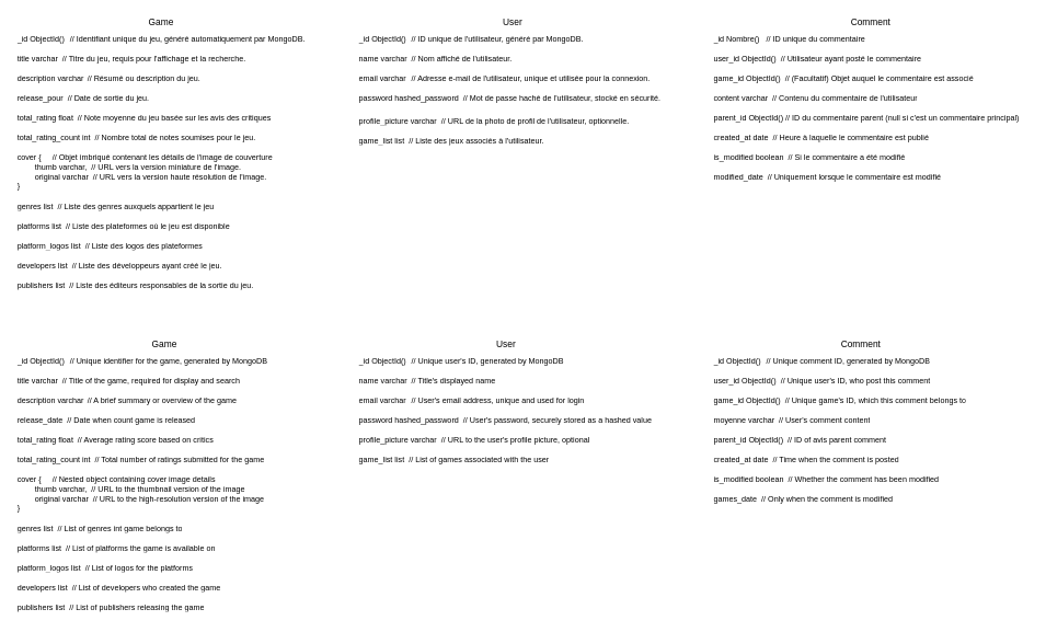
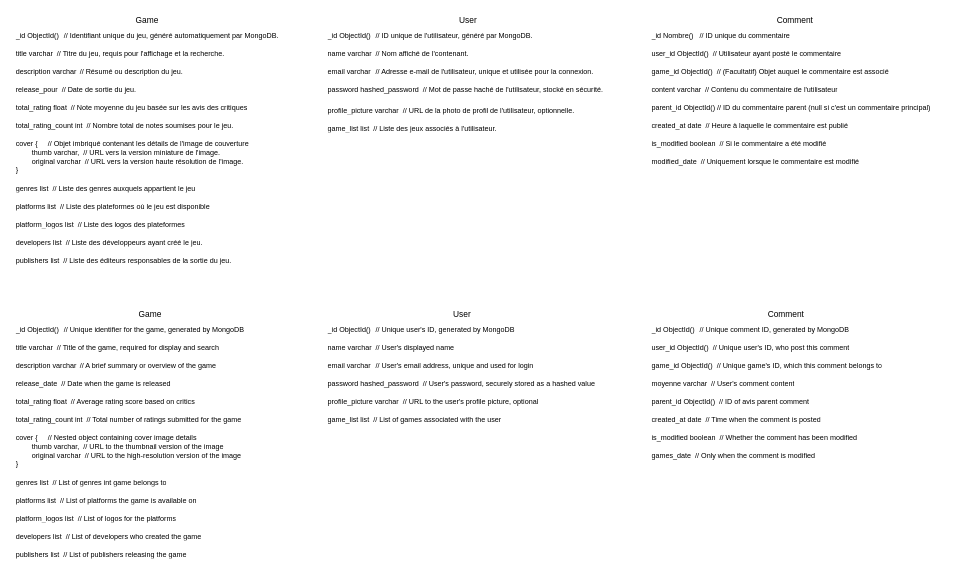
  <mxCell id="0" />
  <mxCell id="1" parent="0" />
  <mxCell id="2" value="User" style="swimlane;fontStyle=0;childLayout=stackLayout;horizontal=1;startSize=26;horizontalStack=0;resizeParent=1;resizeParentMax=0;resizeLast=0;collapsible=1;marginBottom=0;align=center;fontSize=14;strokeColor=#FFFFFF;" vertex="1" parent="1"><mxGeometry x="540" y="20" width="480" height="210" as="geometry" /></mxCell>
  <mxCell id="3" value="_id ObjectId()&lt;span style=&quot;white-space: pre;&quot;&gt;&#09;&lt;/span&gt;// ID unique de l'utilisateur, généré par MongoDB." style="text;strokeColor=none;fillColor=none;spacingLeft=4;spacingRight=4;overflow=hidden;rotatable=0;points=[[0,0.5],[1,0.5]];portConstraint=eastwest;fontSize=12;whiteSpace=wrap;html=1;" vertex="1" parent="2"><mxGeometry y="26" width="480" height="30" as="geometry" /></mxCell>
- <mxCell id="4" value="name varchar&lt;span style=&quot;white-space: pre;&quot;&gt;&#09;&lt;/span&gt;// Nom affiché de l'utilisateur." style="text;strokeColor=none;fillColor=none;spacingLeft=4;spacingRight=4;overflow=hidden;rotatable=0;points=[[0,0.5],[1,0.5]];portConstraint=eastwest;fontSize=12;whiteSpace=wrap;html=1;" vertex="1" parent="2"><mxGeometry y="56" width="480" height="30" as="geometry" /></mxCell>
+ <mxCell id="4" value="name varchar&lt;span style=&quot;white-space: pre;&quot;&gt;&#09;&lt;/span&gt;// Nom affiché de l'contenant." style="text;strokeColor=none;fillColor=none;spacingLeft=4;spacingRight=4;overflow=hidden;rotatable=0;points=[[0,0.5],[1,0.5]];portConstraint=eastwest;fontSize=12;whiteSpace=wrap;html=1;" vertex="1" parent="2"><mxGeometry y="56" width="480" height="30" as="geometry" /></mxCell>
  <mxCell id="5" value="email varchar&lt;span style=&quot;white-space: pre;&quot;&gt;&#09;&lt;/span&gt;// Adresse e-mail de l'utilisateur, unique et utilisée pour la connexion." style="text;strokeColor=none;fillColor=none;spacingLeft=4;spacingRight=4;overflow=hidden;rotatable=0;points=[[0,0.5],[1,0.5]];portConstraint=eastwest;fontSize=12;whiteSpace=wrap;html=1;" vertex="1" parent="2"><mxGeometry y="86" width="480" height="30" as="geometry" /></mxCell>
  <mxCell id="6" value="password hashed_password&amp;nbsp; // Mot de passe haché de l'utilisateur, stocké en sécurité." style="text;strokeColor=none;fillColor=none;spacingLeft=4;spacingRight=4;overflow=hidden;rotatable=0;points=[[0,0.5],[1,0.5]];portConstraint=eastwest;fontSize=12;whiteSpace=wrap;html=1;" vertex="1" parent="2"><mxGeometry y="116" width="480" height="34" as="geometry" /></mxCell>
  <mxCell id="7" value="profile_picture varchar&amp;nbsp; // URL de la photo de profil de l'utilisateur, optionnelle." style="text;strokeColor=none;fillColor=none;spacingLeft=4;spacingRight=4;overflow=hidden;rotatable=0;points=[[0,0.5],[1,0.5]];portConstraint=eastwest;fontSize=12;whiteSpace=wrap;html=1;" vertex="1" parent="2"><mxGeometry y="150" width="480" height="30" as="geometry" /></mxCell>
  <mxCell id="8" value="game_list list&amp;nbsp; // Liste des jeux associés à l'utilisateur." style="text;strokeColor=none;fillColor=none;spacingLeft=4;spacingRight=4;overflow=hidden;rotatable=0;points=[[0,0.5],[1,0.5]];portConstraint=eastwest;fontSize=12;whiteSpace=wrap;html=1;" vertex="1" parent="2"><mxGeometry y="180" width="480" height="30" as="geometry" /></mxCell>
  <mxCell id="9" value="Game" style="swimlane;fontStyle=0;childLayout=stackLayout;horizontal=1;startSize=26;horizontalStack=0;resizeParent=1;resizeParentMax=0;resizeLast=0;collapsible=1;marginBottom=0;align=center;fontSize=14;strokeColor=#FFFFFF;" vertex="1" parent="1"><mxGeometry x="20" y="20" width="450" height="430" as="geometry" /></mxCell>
  <mxCell id="10" value="_id ObjectId()&lt;span style=&quot;white-space: pre;&quot;&gt;&#09;&lt;/span&gt;// Identifiant unique du jeu, généré automatiquement par MongoDB." style="text;strokeColor=none;fillColor=none;spacingLeft=4;spacingRight=4;overflow=hidden;rotatable=0;points=[[0,0.5],[1,0.5]];portConstraint=eastwest;fontSize=12;whiteSpace=wrap;html=1;" vertex="1" parent="9"><mxGeometry y="26" width="450" height="30" as="geometry" /></mxCell>
  <mxCell id="11" value="title varchar&amp;nbsp; // Titre du jeu, requis pour l'affichage et la recherche." style="text;strokeColor=none;fillColor=none;spacingLeft=4;spacingRight=4;overflow=hidden;rotatable=0;points=[[0,0.5],[1,0.5]];portConstraint=eastwest;fontSize=12;whiteSpace=wrap;html=1;" vertex="1" parent="9"><mxGeometry y="56" width="450" height="30" as="geometry" /></mxCell>
  <mxCell id="12" value="description varchar&lt;span style=&quot;white-space: pre;&quot;&gt;&#09;&lt;/span&gt;// Résumé ou description du jeu." style="text;strokeColor=none;fillColor=none;spacingLeft=4;spacingRight=4;overflow=hidden;rotatable=0;points=[[0,0.5],[1,0.5]];portConstraint=eastwest;fontSize=12;whiteSpace=wrap;html=1;" vertex="1" parent="9"><mxGeometry y="86" width="450" height="30" as="geometry" /></mxCell>
  <mxCell id="13" value="release_pour&amp;nbsp; // Date de sortie du jeu." style="text;strokeColor=none;fillColor=none;spacingLeft=4;spacingRight=4;overflow=hidden;rotatable=0;points=[[0,0.5],[1,0.5]];portConstraint=eastwest;fontSize=12;whiteSpace=wrap;html=1;" vertex="1" parent="9"><mxGeometry y="116" width="450" height="30" as="geometry" /></mxCell>
  <mxCell id="14" value="total_rating float&amp;nbsp; // Note moyenne du jeu basée sur les avis des critiques" style="text;strokeColor=none;fillColor=none;spacingLeft=4;spacingRight=4;overflow=hidden;rotatable=0;points=[[0,0.5],[1,0.5]];portConstraint=eastwest;fontSize=12;whiteSpace=wrap;html=1;" vertex="1" parent="9"><mxGeometry y="146" width="450" height="30" as="geometry" /></mxCell>
  <mxCell id="15" value="total_rating_count int&amp;nbsp; // Nombre total de notes soumises pour le jeu." style="text;strokeColor=none;fillColor=none;spacingLeft=4;spacingRight=4;overflow=hidden;rotatable=0;points=[[0,0.5],[1,0.5]];portConstraint=eastwest;fontSize=12;whiteSpace=wrap;html=1;" vertex="1" parent="9"><mxGeometry y="176" width="450" height="30" as="geometry" /></mxCell>
  <mxCell id="16" value="cover {&lt;span style=&quot;white-space: pre;&quot;&gt;&#09;&lt;/span&gt;// Objet imbriqué contenant les détails de l'image de couverture&amp;nbsp;&lt;br&gt;&lt;div&gt;&lt;span style=&quot;white-space: pre;&quot;&gt;&#09;&lt;/span&gt;thumb varchar,&amp;nbsp;&amp;nbsp;&lt;span style=&quot;background-color: initial;&quot;&gt;// URL vers la version miniature de l'image.&lt;/span&gt;&lt;br&gt;&lt;/div&gt;&lt;div&gt;&lt;span style=&quot;white-space: pre;&quot;&gt;&#09;&lt;/span&gt;original varchar&amp;nbsp;&amp;nbsp;&lt;span style=&quot;background-color: initial;&quot;&gt;// URL vers la version haute résolution de l'image.&lt;/span&gt;&lt;br&gt;&lt;/div&gt;&lt;div&gt;}&lt;/div&gt;" style="text;strokeColor=none;fillColor=none;spacingLeft=4;spacingRight=4;overflow=hidden;rotatable=0;points=[[0,0.5],[1,0.5]];portConstraint=eastwest;fontSize=12;whiteSpace=wrap;html=1;" vertex="1" parent="9"><mxGeometry y="206" width="450" height="74" as="geometry" /></mxCell>
  <mxCell id="17" value="genres list&amp;nbsp; // Liste des genres auxquels appartient le jeu" style="text;strokeColor=none;fillColor=none;spacingLeft=4;spacingRight=4;overflow=hidden;rotatable=0;points=[[0,0.5],[1,0.5]];portConstraint=eastwest;fontSize=12;whiteSpace=wrap;html=1;" vertex="1" parent="9"><mxGeometry y="280" width="450" height="30" as="geometry" /></mxCell>
  <mxCell id="18" value="platforms list&amp;nbsp; // Liste des plateformes où le jeu est disponible" style="text;strokeColor=none;fillColor=none;spacingLeft=4;spacingRight=4;overflow=hidden;rotatable=0;points=[[0,0.5],[1,0.5]];portConstraint=eastwest;fontSize=12;whiteSpace=wrap;html=1;" vertex="1" parent="9"><mxGeometry y="310" width="450" height="30" as="geometry" /></mxCell>
  <mxCell id="19" value="platform_logos list&amp;nbsp; //&amp;nbsp;&lt;span lang=&quot;fr&quot; class=&quot;HwtZe&quot;&gt;Liste des logos des plateformes&lt;/span&gt;" style="text;strokeColor=none;fillColor=none;spacingLeft=4;spacingRight=4;overflow=hidden;rotatable=0;points=[[0,0.5],[1,0.5]];portConstraint=eastwest;fontSize=12;whiteSpace=wrap;html=1;" vertex="1" parent="9"><mxGeometry y="340" width="450" height="30" as="geometry" /></mxCell>
  <mxCell id="20" value="developers list&amp;nbsp; // Liste des développeurs ayant créé le jeu." style="text;strokeColor=none;fillColor=none;spacingLeft=4;spacingRight=4;overflow=hidden;rotatable=0;points=[[0,0.5],[1,0.5]];portConstraint=eastwest;fontSize=12;whiteSpace=wrap;html=1;" vertex="1" parent="9"><mxGeometry y="370" width="450" height="30" as="geometry" /></mxCell>
  <mxCell id="21" value="publishers list&amp;nbsp; // Liste des éditeurs responsables de la sortie du jeu." style="text;strokeColor=none;fillColor=none;spacingLeft=4;spacingRight=4;overflow=hidden;rotatable=0;points=[[0,0.5],[1,0.5]];portConstraint=eastwest;fontSize=12;whiteSpace=wrap;html=1;" vertex="1" parent="9"><mxGeometry y="400" width="450" height="30" as="geometry" /></mxCell>
  <mxCell id="22" value="Comment" style="swimlane;fontStyle=0;childLayout=stackLayout;horizontal=1;startSize=26;horizontalStack=0;resizeParent=1;resizeParentMax=0;resizeLast=0;collapsible=1;marginBottom=0;align=center;fontSize=14;strokeColor=#FFFFFF;" vertex="1" parent="1"><mxGeometry x="1080" y="510" width="460" height="266" as="geometry" /></mxCell>
  <mxCell id="23" value="_id ObjectId()&lt;span style=&quot;white-space: pre;&quot;&gt;&#09;&lt;/span&gt;// Unique comment ID, generated by MongoDB" style="text;strokeColor=none;fillColor=none;spacingLeft=4;spacingRight=4;overflow=hidden;rotatable=0;points=[[0,0.5],[1,0.5]];portConstraint=eastwest;fontSize=12;whiteSpace=wrap;html=1;" vertex="1" parent="22"><mxGeometry y="26" width="460" height="30" as="geometry" /></mxCell>
  <mxCell id="24" value="user_id ObjectId()&amp;nbsp; // Unique user's ID, who post this comment" style="text;strokeColor=none;fillColor=none;spacingLeft=4;spacingRight=4;overflow=hidden;rotatable=0;points=[[0,0.5],[1,0.5]];portConstraint=eastwest;fontSize=12;whiteSpace=wrap;html=1;" vertex="1" parent="22"><mxGeometry y="56" width="460" height="30" as="geometry" /></mxCell>
  <mxCell id="25" value="game_id ObjectId()&amp;nbsp; // Unique game's ID, which this comment belongs to" style="text;strokeColor=none;fillColor=none;spacingLeft=4;spacingRight=4;overflow=hidden;rotatable=0;points=[[0,0.5],[1,0.5]];portConstraint=eastwest;fontSize=12;whiteSpace=wrap;html=1;" vertex="1" parent="22"><mxGeometry y="86" width="460" height="30" as="geometry" /></mxCell>
  <mxCell id="26" value="moyenne varchar&amp;nbsp; // User's comment content" style="text;strokeColor=none;fillColor=none;spacingLeft=4;spacingRight=4;overflow=hidden;rotatable=0;points=[[0,0.5],[1,0.5]];portConstraint=eastwest;fontSize=12;whiteSpace=wrap;html=1;" vertex="1" parent="22"><mxGeometry y="116" width="460" height="30" as="geometry" /></mxCell>
  <mxCell id="27" value="parent_id ObjectId()&amp;nbsp; // ID of avis parent comment" style="text;strokeColor=none;fillColor=none;spacingLeft=4;spacingRight=4;overflow=hidden;rotatable=0;points=[[0,0.5],[1,0.5]];portConstraint=eastwest;fontSize=12;whiteSpace=wrap;html=1;" vertex="1" parent="22"><mxGeometry y="146" width="460" height="30" as="geometry" /></mxCell>
  <mxCell id="28" value="created_at date&amp;nbsp; // Time when the comment is posted" style="text;strokeColor=none;fillColor=none;spacingLeft=4;spacingRight=4;overflow=hidden;rotatable=0;points=[[0,0.5],[1,0.5]];portConstraint=eastwest;fontSize=12;whiteSpace=wrap;html=1;" vertex="1" parent="22"><mxGeometry y="176" width="460" height="30" as="geometry" /></mxCell>
  <mxCell id="29" value="is_modified boolean&amp;nbsp; // Whether the comment has been modified" style="text;strokeColor=none;fillColor=none;spacingLeft=4;spacingRight=4;overflow=hidden;rotatable=0;points=[[0,0.5],[1,0.5]];portConstraint=eastwest;fontSize=12;whiteSpace=wrap;html=1;" vertex="1" parent="22"><mxGeometry y="206" width="460" height="30" as="geometry" /></mxCell>
  <mxCell id="30" value="games_date&amp;nbsp; // Only when the comment is modified" style="text;strokeColor=none;fillColor=none;spacingLeft=4;spacingRight=4;overflow=hidden;rotatable=0;points=[[0,0.5],[1,0.5]];portConstraint=eastwest;fontSize=12;whiteSpace=wrap;html=1;" vertex="1" parent="22"><mxGeometry y="236" width="460" height="30" as="geometry" /></mxCell>
  <mxCell id="31" value="Comment" style="swimlane;fontStyle=0;childLayout=stackLayout;horizontal=1;startSize=26;horizontalStack=0;resizeParent=1;resizeParentMax=0;resizeLast=0;collapsible=1;marginBottom=0;align=center;fontSize=14;strokeColor=#FFFFFF;" vertex="1" parent="1"><mxGeometry x="1080" y="20" width="490" height="266" as="geometry" /></mxCell>
  <mxCell id="32" value="_id Nombre()&lt;span style=&quot;white-space: pre;&quot;&gt;&#09;&lt;/span&gt;// ID unique du commentaire" style="text;strokeColor=none;fillColor=none;spacingLeft=4;spacingRight=4;overflow=hidden;rotatable=0;points=[[0,0.5],[1,0.5]];portConstraint=eastwest;fontSize=12;whiteSpace=wrap;html=1;" vertex="1" parent="31"><mxGeometry y="26" width="490" height="30" as="geometry" /></mxCell>
  <mxCell id="33" value="user_id ObjectId()&amp;nbsp; // Utilisateur ayant posté le commentaire" style="text;strokeColor=none;fillColor=none;spacingLeft=4;spacingRight=4;overflow=hidden;rotatable=0;points=[[0,0.5],[1,0.5]];portConstraint=eastwest;fontSize=12;whiteSpace=wrap;html=1;" vertex="1" parent="31"><mxGeometry y="56" width="490" height="30" as="geometry" /></mxCell>
  <mxCell id="34" value="game_id ObjectId()&amp;nbsp; // (Facultatif) Objet auquel le commentaire est associé" style="text;strokeColor=none;fillColor=none;spacingLeft=4;spacingRight=4;overflow=hidden;rotatable=0;points=[[0,0.5],[1,0.5]];portConstraint=eastwest;fontSize=12;whiteSpace=wrap;html=1;" vertex="1" parent="31"><mxGeometry y="86" width="490" height="30" as="geometry" /></mxCell>
  <mxCell id="35" value="content varchar&amp;nbsp;&amp;nbsp;&lt;span lang=&quot;fr&quot; class=&quot;HwtZe&quot;&gt;// Contenu du commentaire de l'utilisateur&lt;/span&gt;" style="text;strokeColor=none;fillColor=none;spacingLeft=4;spacingRight=4;overflow=hidden;rotatable=0;points=[[0,0.5],[1,0.5]];portConstraint=eastwest;fontSize=12;whiteSpace=wrap;html=1;" vertex="1" parent="31"><mxGeometry y="116" width="490" height="30" as="geometry" /></mxCell>
  <mxCell id="36" value="parent_id ObjectId()&amp;nbsp;// ID du commentaire parent (null si c'est un commentaire principal)" style="text;strokeColor=none;fillColor=none;spacingLeft=4;spacingRight=4;overflow=hidden;rotatable=0;points=[[0,0.5],[1,0.5]];portConstraint=eastwest;fontSize=12;whiteSpace=wrap;html=1;" vertex="1" parent="31"><mxGeometry y="146" width="490" height="30" as="geometry" /></mxCell>
  <mxCell id="37" value="created_at date&amp;nbsp; //&amp;nbsp;&lt;span lang=&quot;fr&quot; class=&quot;HwtZe&quot;&gt;Heure à laquelle le commentaire est publié&lt;/span&gt;" style="text;strokeColor=none;fillColor=none;spacingLeft=4;spacingRight=4;overflow=hidden;rotatable=0;points=[[0,0.5],[1,0.5]];portConstraint=eastwest;fontSize=12;whiteSpace=wrap;html=1;" vertex="1" parent="31"><mxGeometry y="176" width="490" height="30" as="geometry" /></mxCell>
  <mxCell id="38" value="is_modified boolean&amp;nbsp; // Si le commentaire a été modifié" style="text;strokeColor=none;fillColor=none;spacingLeft=4;spacingRight=4;overflow=hidden;rotatable=0;points=[[0,0.5],[1,0.5]];portConstraint=eastwest;fontSize=12;whiteSpace=wrap;html=1;" vertex="1" parent="31"><mxGeometry y="206" width="490" height="30" as="geometry" /></mxCell>
  <mxCell id="39" value="modified_date&amp;nbsp; // Uniquement lorsque le commentaire est modifié" style="text;strokeColor=none;fillColor=none;spacingLeft=4;spacingRight=4;overflow=hidden;rotatable=0;points=[[0,0.5],[1,0.5]];portConstraint=eastwest;fontSize=12;whiteSpace=wrap;html=1;" vertex="1" parent="31"><mxGeometry y="236" width="490" height="30" as="geometry" /></mxCell>
  <mxCell id="40" value="Game" style="swimlane;fontStyle=0;childLayout=stackLayout;horizontal=1;startSize=26;horizontalStack=0;resizeParent=1;resizeParentMax=0;resizeLast=0;collapsible=1;marginBottom=0;align=center;fontSize=14;strokeColor=#FFFFFF;" vertex="1" parent="1"><mxGeometry x="20" y="510" width="460" height="430" as="geometry" /></mxCell>
  <mxCell id="41" value="_id ObjectId()&lt;span style=&quot;white-space: pre;&quot;&gt;&#09;&lt;/span&gt;// Unique identifier for the game, generated by MongoDB" style="text;strokeColor=none;fillColor=none;spacingLeft=4;spacingRight=4;overflow=hidden;rotatable=0;points=[[0,0.5],[1,0.5]];portConstraint=eastwest;fontSize=12;whiteSpace=wrap;html=1;" vertex="1" parent="40"><mxGeometry y="26" width="460" height="30" as="geometry" /></mxCell>
  <mxCell id="42" value="title varchar&amp;nbsp; // Title of the game, required for display and search" style="text;strokeColor=none;fillColor=none;spacingLeft=4;spacingRight=4;overflow=hidden;rotatable=0;points=[[0,0.5],[1,0.5]];portConstraint=eastwest;fontSize=12;whiteSpace=wrap;html=1;" vertex="1" parent="40"><mxGeometry y="56" width="460" height="30" as="geometry" /></mxCell>
  <mxCell id="43" value="description varchar&lt;span style=&quot;white-space: pre;&quot;&gt;&#09;&lt;/span&gt;// A brief summary or overview of the game" style="text;strokeColor=none;fillColor=none;spacingLeft=4;spacingRight=4;overflow=hidden;rotatable=0;points=[[0,0.5],[1,0.5]];portConstraint=eastwest;fontSize=12;whiteSpace=wrap;html=1;" vertex="1" parent="40"><mxGeometry y="86" width="460" height="30" as="geometry" /></mxCell>
- <mxCell id="44" value="release_date&amp;nbsp; // Date when count game is released" style="text;strokeColor=none;fillColor=none;spacingLeft=4;spacingRight=4;overflow=hidden;rotatable=0;points=[[0,0.5],[1,0.5]];portConstraint=eastwest;fontSize=12;whiteSpace=wrap;html=1;" vertex="1" parent="40"><mxGeometry y="116" width="460" height="30" as="geometry" /></mxCell>
+ <mxCell id="44" value="release_date&amp;nbsp; // Date when the game is released" style="text;strokeColor=none;fillColor=none;spacingLeft=4;spacingRight=4;overflow=hidden;rotatable=0;points=[[0,0.5],[1,0.5]];portConstraint=eastwest;fontSize=12;whiteSpace=wrap;html=1;" vertex="1" parent="40"><mxGeometry y="116" width="460" height="30" as="geometry" /></mxCell>
  <mxCell id="45" value="total_rating float&amp;nbsp; // Average rating score based on critics" style="text;strokeColor=none;fillColor=none;spacingLeft=4;spacingRight=4;overflow=hidden;rotatable=0;points=[[0,0.5],[1,0.5]];portConstraint=eastwest;fontSize=12;whiteSpace=wrap;html=1;" vertex="1" parent="40"><mxGeometry y="146" width="460" height="30" as="geometry" /></mxCell>
  <mxCell id="46" value="total_rating_count int&amp;nbsp; // Total number of ratings submitted for the game" style="text;strokeColor=none;fillColor=none;spacingLeft=4;spacingRight=4;overflow=hidden;rotatable=0;points=[[0,0.5],[1,0.5]];portConstraint=eastwest;fontSize=12;whiteSpace=wrap;html=1;" vertex="1" parent="40"><mxGeometry y="176" width="460" height="30" as="geometry" /></mxCell>
  <mxCell id="47" value="cover {&lt;span style=&quot;white-space: pre;&quot;&gt;&#09;&lt;/span&gt;// Nested object containing cover image details&lt;br&gt;&lt;div&gt;&lt;span style=&quot;white-space: pre;&quot;&gt;&#09;&lt;/span&gt;thumb varchar,&amp;nbsp; // URL to the thumbnail version of the image&lt;br&gt;&lt;/div&gt;&lt;div&gt;&lt;span style=&quot;white-space: pre;&quot;&gt;&#09;&lt;/span&gt;original varchar&amp;nbsp; // URL to the high-resolution version of the image&lt;br&gt;&lt;/div&gt;&lt;div&gt;}&lt;/div&gt;" style="text;strokeColor=none;fillColor=none;spacingLeft=4;spacingRight=4;overflow=hidden;rotatable=0;points=[[0,0.5],[1,0.5]];portConstraint=eastwest;fontSize=12;whiteSpace=wrap;html=1;" vertex="1" parent="40"><mxGeometry y="206" width="460" height="74" as="geometry" /></mxCell>
  <mxCell id="48" value="genres list&amp;nbsp; // List of genres int game belongs to" style="text;strokeColor=none;fillColor=none;spacingLeft=4;spacingRight=4;overflow=hidden;rotatable=0;points=[[0,0.5],[1,0.5]];portConstraint=eastwest;fontSize=12;whiteSpace=wrap;html=1;" vertex="1" parent="40"><mxGeometry y="280" width="460" height="30" as="geometry" /></mxCell>
  <mxCell id="49" value="platforms list&amp;nbsp; // List of platforms the game is available on" style="text;strokeColor=none;fillColor=none;spacingLeft=4;spacingRight=4;overflow=hidden;rotatable=0;points=[[0,0.5],[1,0.5]];portConstraint=eastwest;fontSize=12;whiteSpace=wrap;html=1;" vertex="1" parent="40"><mxGeometry y="310" width="460" height="30" as="geometry" /></mxCell>
  <mxCell id="50" value="platform_logos list&amp;nbsp; // List of logos for the platforms" style="text;strokeColor=none;fillColor=none;spacingLeft=4;spacingRight=4;overflow=hidden;rotatable=0;points=[[0,0.5],[1,0.5]];portConstraint=eastwest;fontSize=12;whiteSpace=wrap;html=1;" vertex="1" parent="40"><mxGeometry y="340" width="460" height="30" as="geometry" /></mxCell>
  <mxCell id="51" value="developers list&amp;nbsp; // List of developers who created the game" style="text;strokeColor=none;fillColor=none;spacingLeft=4;spacingRight=4;overflow=hidden;rotatable=0;points=[[0,0.5],[1,0.5]];portConstraint=eastwest;fontSize=12;whiteSpace=wrap;html=1;" vertex="1" parent="40"><mxGeometry y="370" width="460" height="30" as="geometry" /></mxCell>
  <mxCell id="52" value="publishers list&amp;nbsp; // List of publishers releasing the game" style="text;strokeColor=none;fillColor=none;spacingLeft=4;spacingRight=4;overflow=hidden;rotatable=0;points=[[0,0.5],[1,0.5]];portConstraint=eastwest;fontSize=12;whiteSpace=wrap;html=1;" vertex="1" parent="40"><mxGeometry y="400" width="460" height="30" as="geometry" /></mxCell>
  <mxCell id="53" value="User" style="swimlane;fontStyle=0;childLayout=stackLayout;horizontal=1;startSize=26;horizontalStack=0;resizeParent=1;resizeParentMax=0;resizeLast=0;collapsible=1;marginBottom=0;align=center;fontSize=14;strokeColor=#FFFFFF;" vertex="1" parent="1"><mxGeometry x="540" y="510" width="460" height="206" as="geometry" /></mxCell>
  <mxCell id="54" value="_id ObjectId()&lt;span style=&quot;white-space: pre;&quot;&gt;&#09;&lt;/span&gt;// Unique user's ID, generated by MongoDB" style="text;strokeColor=none;fillColor=none;spacingLeft=4;spacingRight=4;overflow=hidden;rotatable=0;points=[[0,0.5],[1,0.5]];portConstraint=eastwest;fontSize=12;whiteSpace=wrap;html=1;" vertex="1" parent="53"><mxGeometry y="26" width="460" height="30" as="geometry" /></mxCell>
- <mxCell id="55" value="name varchar&lt;span style=&quot;white-space: pre;&quot;&gt;&#09;&lt;/span&gt;// Title's displayed name" style="text;strokeColor=none;fillColor=none;spacingLeft=4;spacingRight=4;overflow=hidden;rotatable=0;points=[[0,0.5],[1,0.5]];portConstraint=eastwest;fontSize=12;whiteSpace=wrap;html=1;" vertex="1" parent="53"><mxGeometry y="56" width="460" height="30" as="geometry" /></mxCell>
+ <mxCell id="55" value="name varchar&lt;span style=&quot;white-space: pre;&quot;&gt;&#09;&lt;/span&gt;// User's displayed name" style="text;strokeColor=none;fillColor=none;spacingLeft=4;spacingRight=4;overflow=hidden;rotatable=0;points=[[0,0.5],[1,0.5]];portConstraint=eastwest;fontSize=12;whiteSpace=wrap;html=1;" vertex="1" parent="53"><mxGeometry y="56" width="460" height="30" as="geometry" /></mxCell>
  <mxCell id="56" value="email varchar&lt;span style=&quot;white-space: pre;&quot;&gt;&#09;&lt;/span&gt;// User's email address, unique and used for login" style="text;strokeColor=none;fillColor=none;spacingLeft=4;spacingRight=4;overflow=hidden;rotatable=0;points=[[0,0.5],[1,0.5]];portConstraint=eastwest;fontSize=12;whiteSpace=wrap;html=1;" vertex="1" parent="53"><mxGeometry y="86" width="460" height="30" as="geometry" /></mxCell>
  <mxCell id="57" value="password hashed_password&amp;nbsp; // User's password, securely stored as a hashed value" style="text;strokeColor=none;fillColor=none;spacingLeft=4;spacingRight=4;overflow=hidden;rotatable=0;points=[[0,0.5],[1,0.5]];portConstraint=eastwest;fontSize=12;whiteSpace=wrap;html=1;" vertex="1" parent="53"><mxGeometry y="116" width="460" height="30" as="geometry" /></mxCell>
  <mxCell id="58" value="profile_picture varchar&amp;nbsp; // URL to the user's profile picture, optional" style="text;strokeColor=none;fillColor=none;spacingLeft=4;spacingRight=4;overflow=hidden;rotatable=0;points=[[0,0.5],[1,0.5]];portConstraint=eastwest;fontSize=12;whiteSpace=wrap;html=1;" vertex="1" parent="53"><mxGeometry y="146" width="460" height="30" as="geometry" /></mxCell>
  <mxCell id="59" value="game_list list&amp;nbsp; // List of games associated with the user" style="text;strokeColor=none;fillColor=none;spacingLeft=4;spacingRight=4;overflow=hidden;rotatable=0;points=[[0,0.5],[1,0.5]];portConstraint=eastwest;fontSize=12;whiteSpace=wrap;html=1;" vertex="1" parent="53"><mxGeometry y="176" width="460" height="30" as="geometry" /></mxCell>
